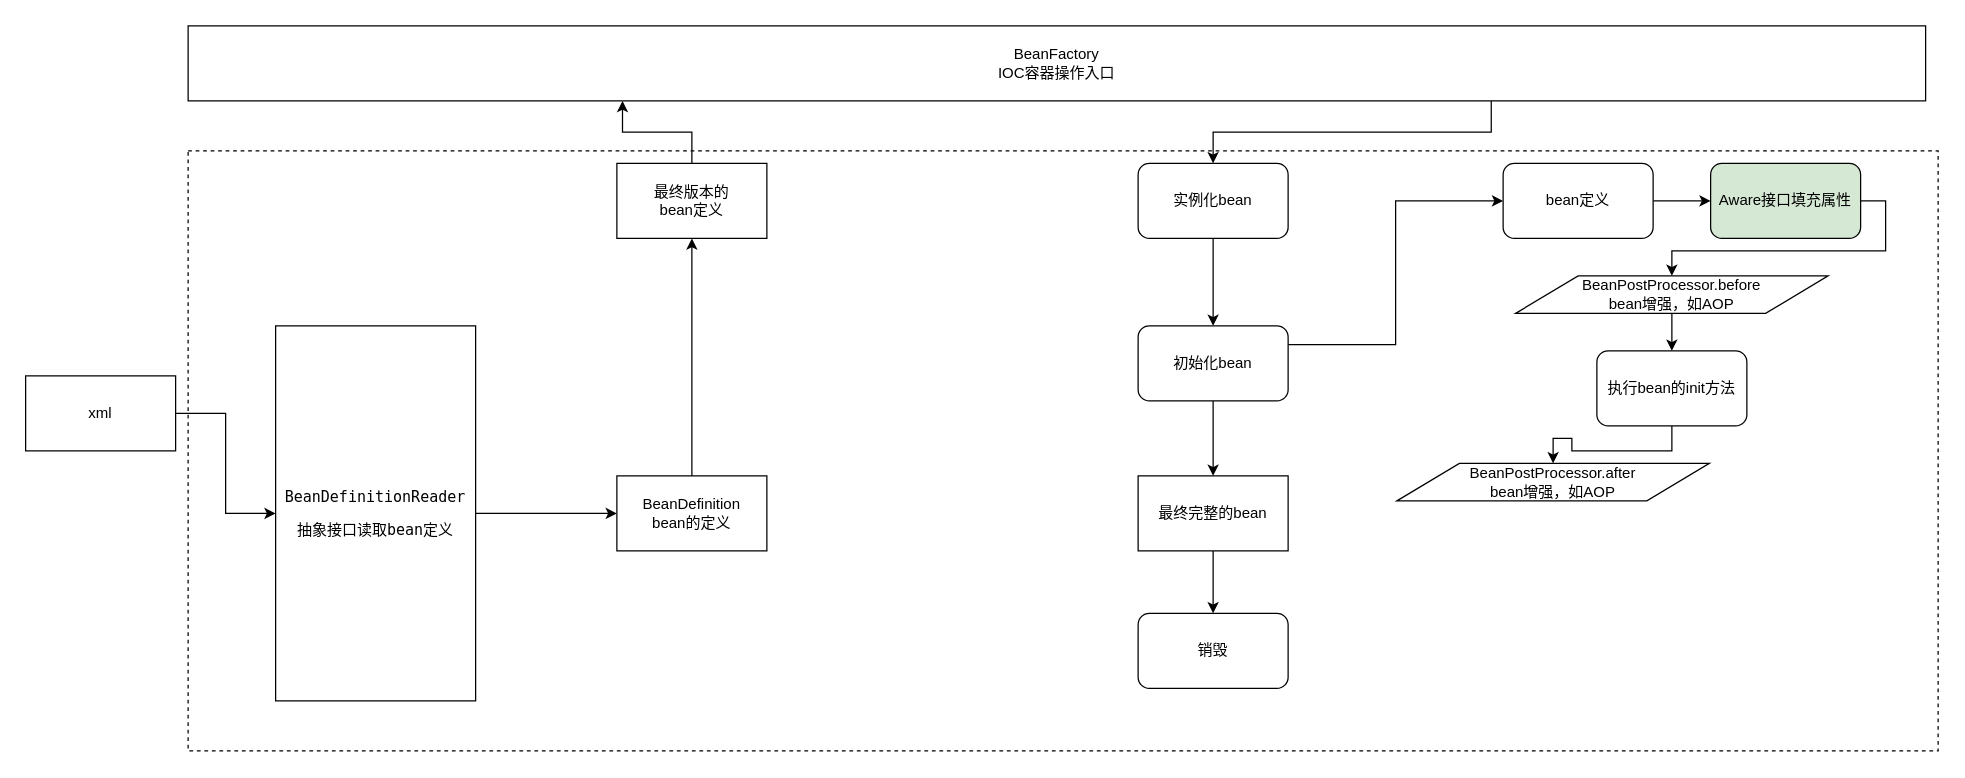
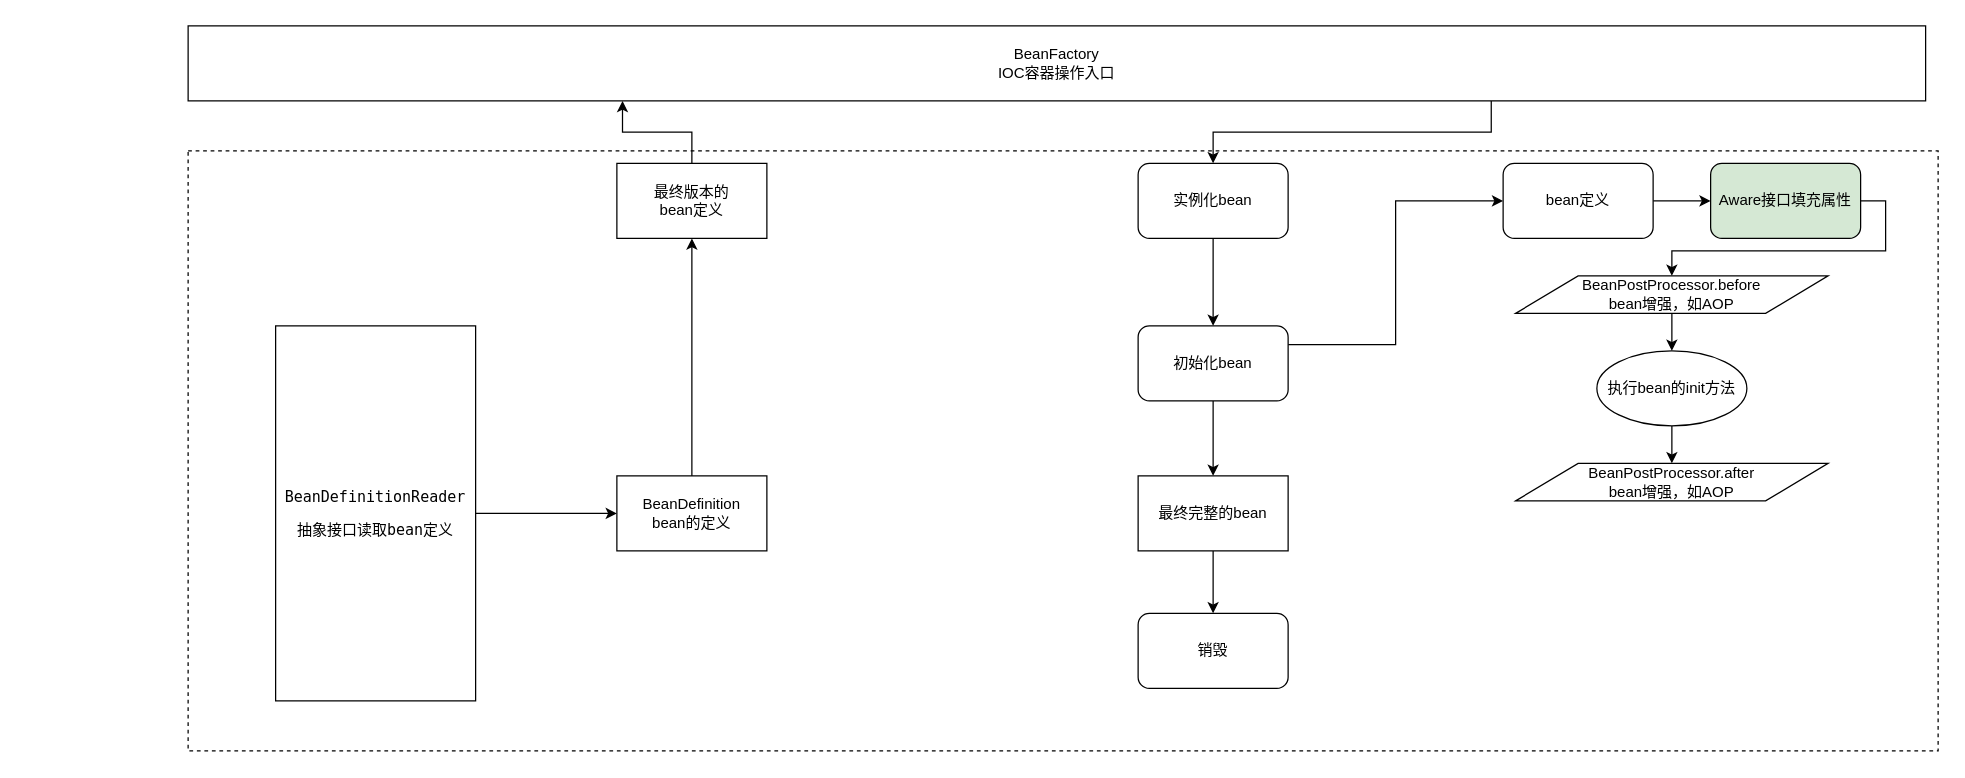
  <mxCell id="0" />
  <mxCell id="1" parent="0" />
  <mxCell id="2" value="" style="rounded=0;whiteSpace=wrap;html=1;dashed=1;" vertex="1" parent="1"><mxGeometry x="150" y="120" width="1400" height="480" as="geometry" /></mxCell>
- <mxCell id="3" style="edgeStyle=orthogonalEdgeStyle;rounded=0;orthogonalLoop=1;jettySize=auto;html=1;" edge="1" parent="1" source="4" target="6"><mxGeometry relative="1" as="geometry" /></mxCell>
- <mxCell id="4" value="xml" style="rounded=0;whiteSpace=wrap;html=1;" vertex="1" parent="1"><mxGeometry x="20" y="300" width="120" height="60" as="geometry" /></mxCell>
  <mxCell id="5" style="edgeStyle=orthogonalEdgeStyle;rounded=0;orthogonalLoop=1;jettySize=auto;html=1;" edge="1" parent="1" source="6" target="8"><mxGeometry relative="1" as="geometry" /></mxCell>
  <mxCell id="6" value="&lt;pre&gt;BeanDefinitionReader&lt;/pre&gt;&lt;pre&gt;抽象接口读取bean定义&lt;/pre&gt;" style="rounded=0;whiteSpace=wrap;html=1;" vertex="1" parent="1"><mxGeometry x="220" y="260" width="160" height="300" as="geometry" /></mxCell>
  <mxCell id="7" value="" style="edgeStyle=orthogonalEdgeStyle;rounded=0;orthogonalLoop=1;jettySize=auto;html=1;" edge="1" parent="1" source="8" target="10"><mxGeometry relative="1" as="geometry" /></mxCell>
  <mxCell id="8" value="BeanDefinition&lt;br&gt;bean的定义&lt;br&gt;" style="rounded=0;whiteSpace=wrap;html=1;" vertex="1" parent="1"><mxGeometry x="493" y="380" width="120" height="60" as="geometry" /></mxCell>
  <mxCell id="9" style="edgeStyle=orthogonalEdgeStyle;rounded=0;orthogonalLoop=1;jettySize=auto;html=1;entryX=0.25;entryY=1;entryDx=0;entryDy=0;" edge="1" parent="1" source="10" target="12"><mxGeometry relative="1" as="geometry" /></mxCell>
  <mxCell id="10" value="最终版本的&lt;br&gt;bean定义&lt;br&gt;" style="rounded=0;whiteSpace=wrap;html=1;" vertex="1" parent="1"><mxGeometry x="493" y="130" width="120" height="60" as="geometry" /></mxCell>
  <mxCell id="11" style="edgeStyle=orthogonalEdgeStyle;rounded=0;orthogonalLoop=1;jettySize=auto;html=1;exitX=0.75;exitY=1;exitDx=0;exitDy=0;" edge="1" parent="1" source="12" target="14"><mxGeometry relative="1" as="geometry" /></mxCell>
  <mxCell id="12" value="BeanFactory&lt;br&gt;IOC容器操作入口&lt;br&gt;" style="rounded=0;whiteSpace=wrap;html=1;" vertex="1" parent="1"><mxGeometry x="150" y="20" width="1390" height="60" as="geometry" /></mxCell>
  <mxCell id="13" value="" style="edgeStyle=orthogonalEdgeStyle;rounded=0;orthogonalLoop=1;jettySize=auto;html=1;" edge="1" parent="1" source="14" target="17"><mxGeometry relative="1" as="geometry" /></mxCell>
  <mxCell id="14" value="实例化bean" style="rounded=1;whiteSpace=wrap;html=1;" vertex="1" parent="1"><mxGeometry x="910" y="130" width="120" height="60" as="geometry" /></mxCell>
  <mxCell id="15" style="edgeStyle=orthogonalEdgeStyle;rounded=0;orthogonalLoop=1;jettySize=auto;html=1;" edge="1" parent="1" source="17" target="23"><mxGeometry relative="1" as="geometry" /></mxCell>
  <mxCell id="16" value="" style="edgeStyle=orthogonalEdgeStyle;rounded=0;orthogonalLoop=1;jettySize=auto;html=1;entryX=0;entryY=0.5;entryDx=0;entryDy=0;exitX=1;exitY=0.25;exitDx=0;exitDy=0;" edge="1" parent="1" source="17" target="19"><mxGeometry relative="1" as="geometry" /></mxCell>
  <mxCell id="17" value="初始化bean" style="rounded=1;whiteSpace=wrap;html=1;" vertex="1" parent="1"><mxGeometry x="910" y="260" width="120" height="60" as="geometry" /></mxCell>
  <mxCell id="18" value="" style="edgeStyle=orthogonalEdgeStyle;rounded=0;orthogonalLoop=1;jettySize=auto;html=1;" edge="1" parent="1" source="19" target="21"><mxGeometry relative="1" as="geometry" /></mxCell>
  <mxCell id="19" value="bean定义" style="rounded=1;whiteSpace=wrap;html=1;" vertex="1" parent="1"><mxGeometry x="1202" y="130" width="120" height="60" as="geometry" /></mxCell>
  <mxCell id="20" style="edgeStyle=orthogonalEdgeStyle;rounded=0;orthogonalLoop=1;jettySize=auto;html=1;exitX=1;exitY=0.5;exitDx=0;exitDy=0;" edge="1" parent="1" source="21" target="26"><mxGeometry relative="1" as="geometry"><Array as="points"><mxPoint x="1508" y="160" /><mxPoint x="1508" y="200" /><mxPoint x="1337" y="200" /></Array></mxGeometry></mxCell>
  <mxCell id="21" value="Aware接口填充属性" style="rounded=1;whiteSpace=wrap;html=1;fillColor=#d5e8d4;" vertex="1" parent="1"><mxGeometry x="1368" y="130" width="120" height="60" as="geometry" /></mxCell>
  <mxCell id="22" style="edgeStyle=orthogonalEdgeStyle;rounded=0;orthogonalLoop=1;jettySize=auto;html=1;" edge="1" parent="1" source="23" target="24"><mxGeometry relative="1" as="geometry" /></mxCell>
  <mxCell id="23" value="最终完整的bean" style="rounded=0;whiteSpace=wrap;html=1;" vertex="1" parent="1"><mxGeometry x="910" y="380" width="120" height="60" as="geometry" /></mxCell>
  <mxCell id="24" value="销毁" style="rounded=1;whiteSpace=wrap;html=1;" vertex="1" parent="1"><mxGeometry x="910" y="490" width="120" height="60" as="geometry" /></mxCell>
  <mxCell id="25" style="edgeStyle=orthogonalEdgeStyle;rounded=0;orthogonalLoop=1;jettySize=auto;html=1;" edge="1" parent="1" source="26" target="28"><mxGeometry relative="1" as="geometry" /></mxCell>
  <mxCell id="26" value="BeanPostProcessor.before&lt;br&gt;bean增强，如AOP&lt;br&gt;" style="shape=parallelogram;perimeter=parallelogramPerimeter;whiteSpace=wrap;html=1;" vertex="1" parent="1"><mxGeometry x="1212" y="220" width="250" height="30" as="geometry" /></mxCell>
  <mxCell id="27" style="edgeStyle=orthogonalEdgeStyle;rounded=0;orthogonalLoop=1;jettySize=auto;html=1;" edge="1" parent="1" source="28" target="29"><mxGeometry relative="1" as="geometry" /></mxCell>
- <mxCell id="28" value="执行bean的init方法" style="rounded=1;whiteSpace=wrap;html=1;" vertex="1" parent="1"><mxGeometry x="1277" y="280" width="120" height="60" as="geometry" /></mxCell>
- <mxCell id="29" value="BeanPostProcessor.after&lt;br&gt;bean增强，如AOP&lt;br&gt;" style="shape=parallelogram;perimeter=parallelogramPerimeter;whiteSpace=wrap;html=1;" vertex="1" parent="1"><mxGeometry x="1117" y="370" width="250" height="30" as="geometry" /></mxCell>
+ <mxCell id="28" value="执行bean的init方法" style="ellipse;whiteSpace=wrap;html=1;" vertex="1" parent="1"><mxGeometry x="1277" y="280" width="120" height="60" as="geometry" /></mxCell>
+ <mxCell id="29" value="BeanPostProcessor.after&lt;br&gt;bean增强，如AOP&lt;br&gt;" style="shape=parallelogram;perimeter=parallelogramPerimeter;whiteSpace=wrap;html=1;" vertex="1" parent="1"><mxGeometry x="1212" y="370" width="250" height="30" as="geometry" /></mxCell>
